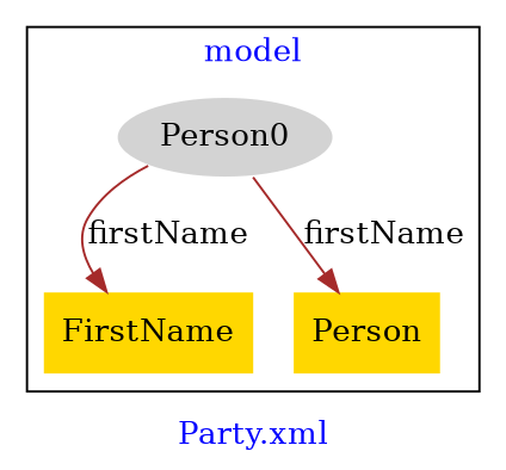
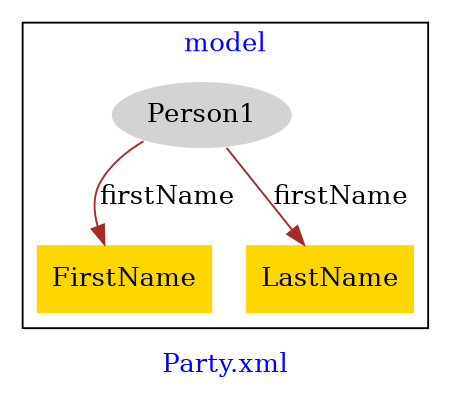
  digraph {
    fontcolor=blue
    label="Party.xml"
    remincross=true
    node [fillcolor=gold style=filled shape=plaintext]
    edge [color=brown fontcolor=black]
-   n1 [color=white fillcolor=lightgray label=Person0 shape=""]
+   n1 [color=white fillcolor=lightgray label=Person1 shape=""]
    n2 [label=FirstName]
-   n3 [label=Person]
+   n3 [label=LastName]
    subgraph cluster_1 {
      label=model
      n1
      n2
      n3
    }
    n1 -> n2 [label=firstName]
    n1 -> n3 [label=firstName]
  }
